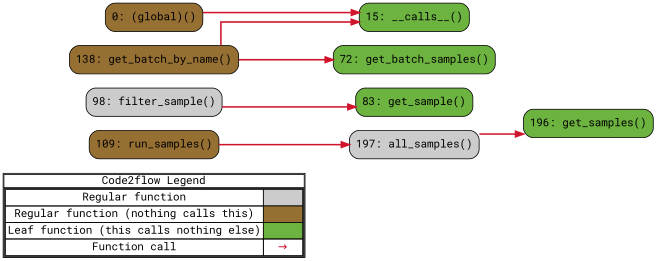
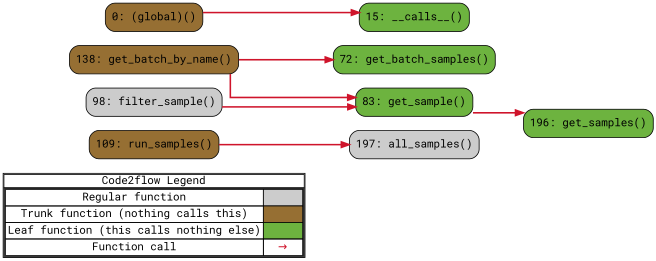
  digraph {
    concentrate=true
    fontname="Roboto Mono"
    rankdir=LR
    splines=ortho
    node [fontname="Roboto Mono" shape=rect fillcolor="#6db33f" style="rounded,filled"]
    edge [color="#cf142b" fontname="Roboto Mono" penwidth=2]
-   n1 [label=<         <table cellspacing="0" cellpadding="0" border="1"><tr><td>Code2flow Legend</td></tr><tr><td>         <table cellspacing="0">         <tr><td>Regular function</td><td width="50px" bgcolor='#cccccc'></td></tr>         <tr><td>Regular function (nothing calls this)</td><td bgcolor='#966F33'></td></tr>         <tr><td>Leaf function (this calls nothing else)</td><td bgcolor='#6db33f'></td></tr>         <tr><td>Function call</td><td><font color='#cf142b'>&#8594;</font></td></tr>         </table></td></tr></table>         > margin=0 shape=none fillcolor="" style=""]
+   n1 [label=<         <table cellspacing="0" cellpadding="0" border="1"><tr><td>Code2flow Legend</td></tr><tr><td>         <table cellspacing="0">         <tr><td>Regular function</td><td width="50px" bgcolor='#cccccc'></td></tr>         <tr><td>Trunk function (nothing calls this)</td><td bgcolor='#966F33'></td></tr>         <tr><td>Leaf function (this calls nothing else)</td><td bgcolor='#6db33f'></td></tr>         <tr><td>Function call</td><td><font color='#cf142b'>&#8594;</font></td></tr>         </table></td></tr></table>         > margin=0 shape=none fillcolor="" style=""]
    n2 [label="15: __calls__()"]
    n3 [fillcolor="#cccccc" label="197: all_samples()"]
    n4 [label="72: get_batch_samples()"]
    n5 [fillcolor="#966F33" label="109: run_samples()"]
    n6 [fillcolor="#966F33" label="138: get_batch_by_name()"]
    n7 [label="83: get_sample()"]
    n8 [label="196: get_samples()"]
    n9 [fillcolor="#966F33" label="0: (global)()"]
    n10 [fillcolor="#cccccc" label="98: filter_sample()"]
    subgraph sub_1 {
      label=legend
      rank=min
      n1
    }
    subgraph sub_2 {
      label="File: db"
      style=dotted
      n3
      n4
      n5
      n6
      n7
      n8
      n9
      n10
      subgraph sub_3 {
        label="Class: Config"
        style=dotted
        n2
      }
    }
-   n3 -> n8
+   n7 -> n8
    n5 -> n3
    n6 -> n4
-   n6 -> n2
+   n6 -> n7
    n9 -> n2
    n10 -> n7
  }
